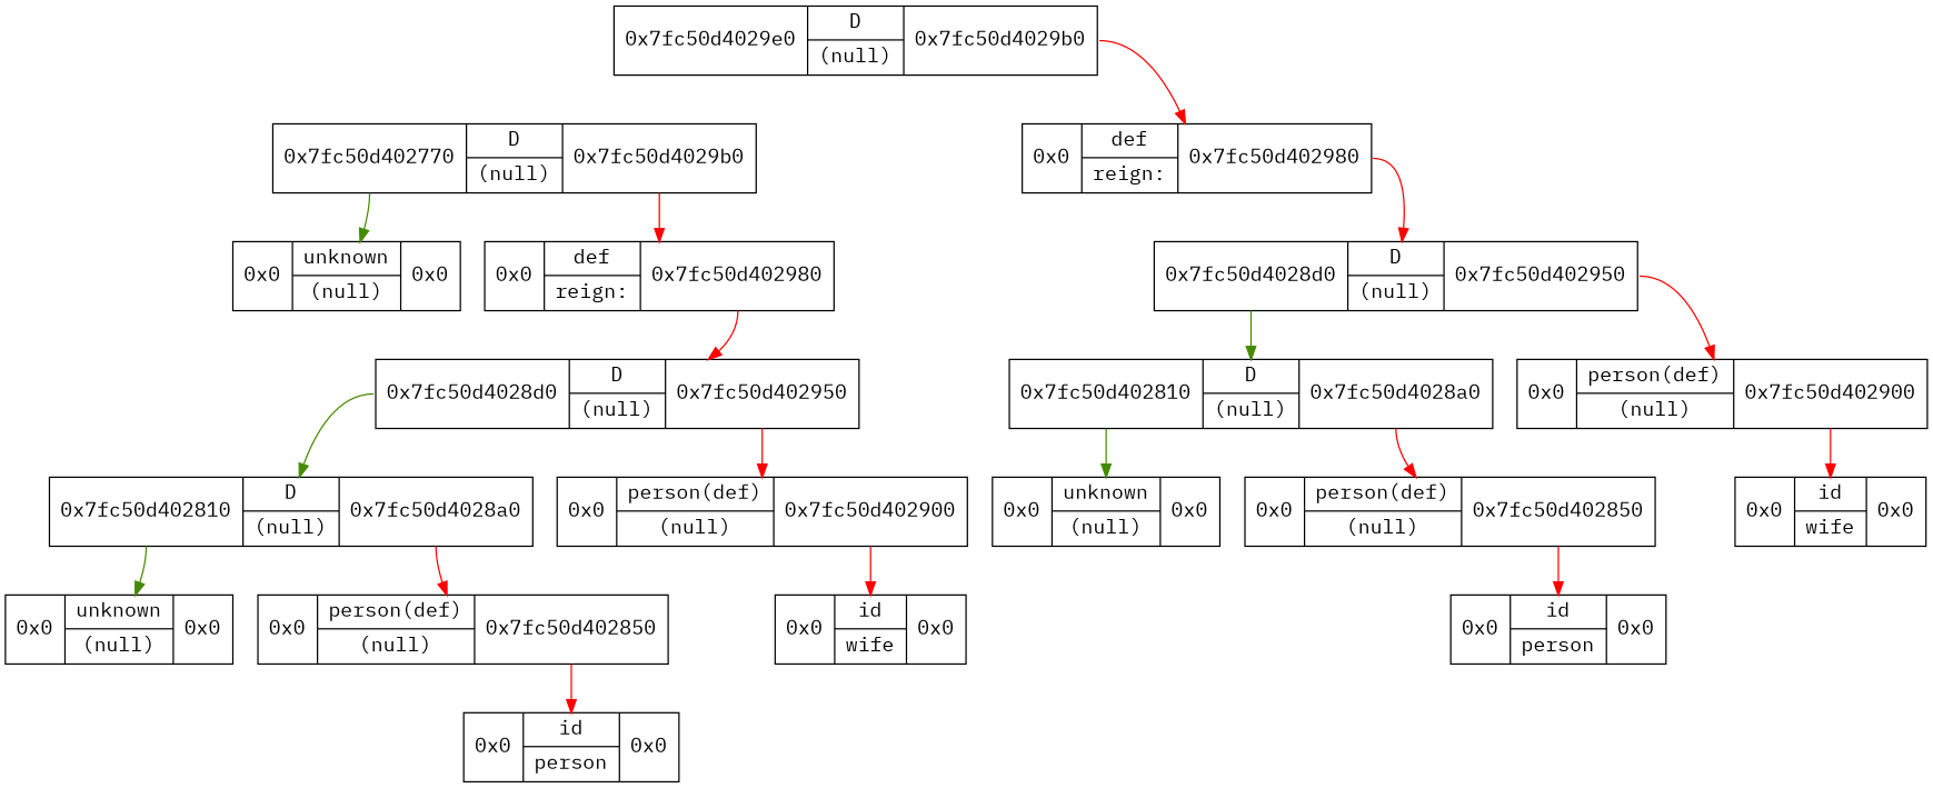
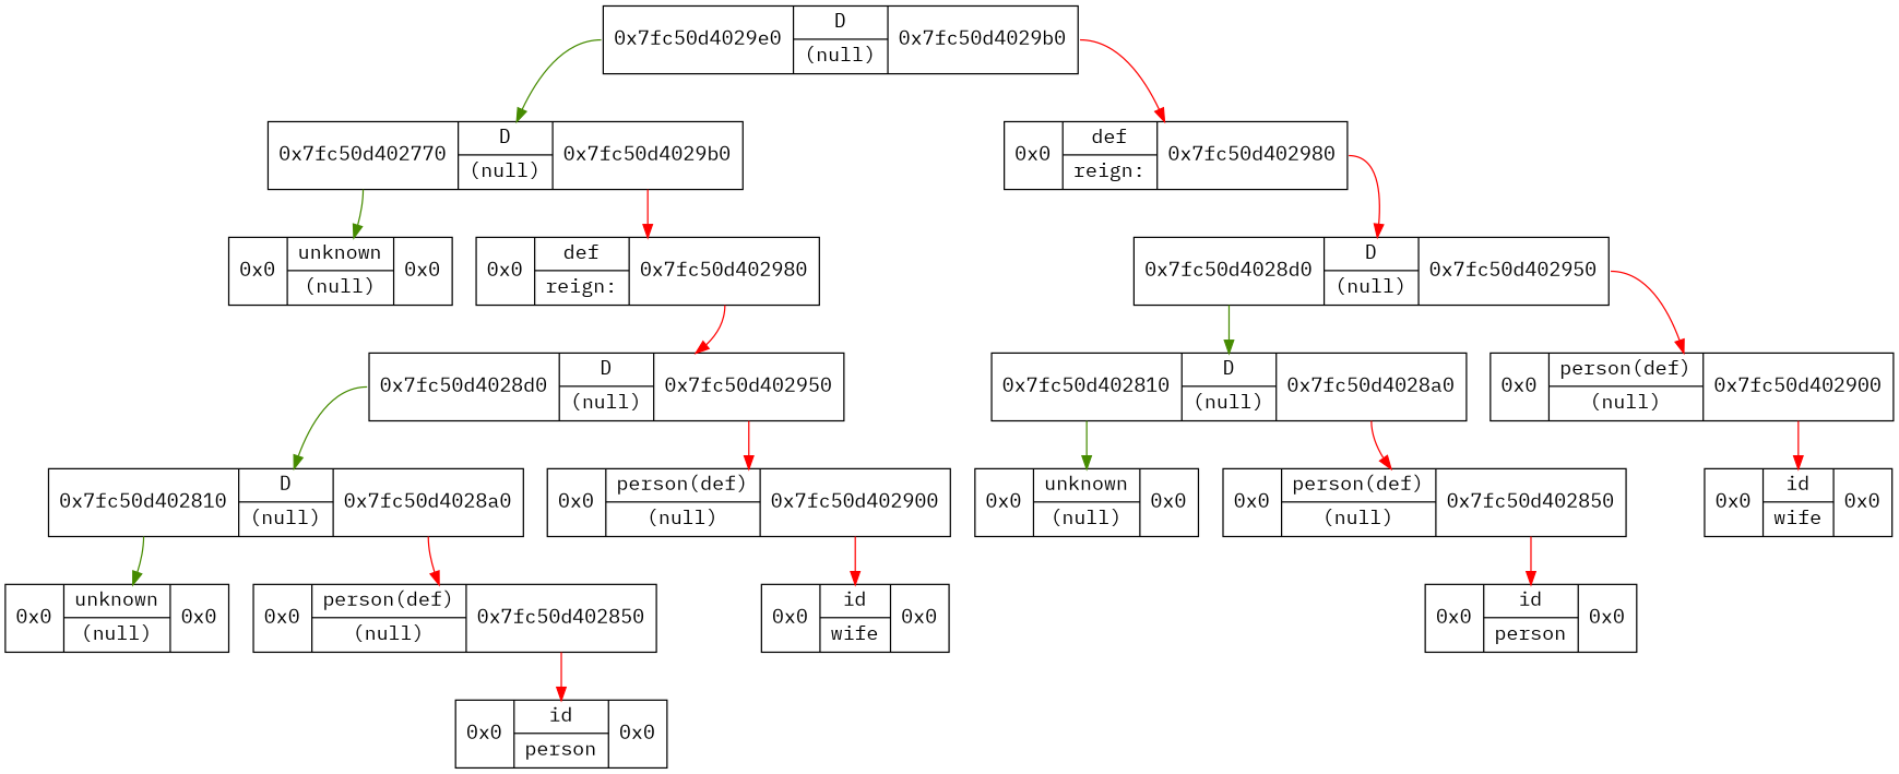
  digraph {
    fontname="IBM Plex Mono"
    node [fontsize=15 shape=record fontname="IBM Plex Mono"]
    edge [color=red fontcolor=blue fontsize=12 tailport=f1 fontname="IBM Plex Mono"]
    n1 [label="  <f0> 0x7fc50d4029e0| {D | (null)} | <f1> 0x7fc50d4029b0"]
    n2 [label="  <f0> 0x7fc50d402770| {D | (null)} | <f1> 0x7fc50d4029b0"]
    n3 [label="  <f0> 0x0| {def | reign:} | <f1> 0x7fc50d402980"]
    n4 [label="  <f0> 0x0| {unknown | (null)} | <f1> 0x0"]
    n5 [label="  <f0> 0x0| {def | reign:} | <f1> 0x7fc50d402980"]
    n6 [label="  <f0> 0x7fc50d4028d0| {D | (null)} | <f1> 0x7fc50d402950"]
    n7 [label="  <f0> 0x7fc50d402810| {D | (null)} | <f1> 0x7fc50d4028a0"]
    n8 [label="  <f0> 0x0| {person(def) | (null)} | <f1> 0x7fc50d402900"]
    n9 [label="  <f0> 0x0| {unknown | (null)} | <f1> 0x0"]
    n10 [label="  <f0> 0x0| {person(def) | (null)} | <f1> 0x7fc50d402850"]
    n11 [label="  <f0> 0x0| {id | person} | <f1> 0x0"]
    n12 [label="  <f0> 0x0| {id | wife} | <f1> 0x0"]
    n13 [label="  <f0> 0x7fc50d4028d0| {D | (null)} | <f1> 0x7fc50d402950"]
    n14 [label="  <f0> 0x7fc50d402810| {D | (null)} | <f1> 0x7fc50d4028a0"]
    n15 [label="  <f0> 0x0| {person(def) | (null)} | <f1> 0x7fc50d402900"]
    n16 [label="  <f0> 0x0| {unknown | (null)} | <f1> 0x0"]
    n17 [label="  <f0> 0x0| {person(def) | (null)} | <f1> 0x7fc50d402850"]
    n18 [label="  <f0> 0x0| {id | person} | <f1> 0x0"]
    n19 [label="  <f0> 0x0| {id | wife} | <f1> 0x0"]
+   n1 -> n2 [color=chartreuse4 tailport=f0]
    n1 -> n3
    n2 -> n4 [color=chartreuse4 tailport=f0]
    n2 -> n5
    n3 -> n13
    n5 -> n6
    n6 -> n7 [color=chartreuse4 tailport=f0]
    n6 -> n8
    n7 -> n9 [color=chartreuse4 tailport=f0]
    n7 -> n10
    n8 -> n12
    n10 -> n11
    n13 -> n14 [color=chartreuse4 tailport=f0]
    n13 -> n15
    n14 -> n16 [color=chartreuse4 tailport=f0]
    n14 -> n17
    n15 -> n19
    n17 -> n18
  }
